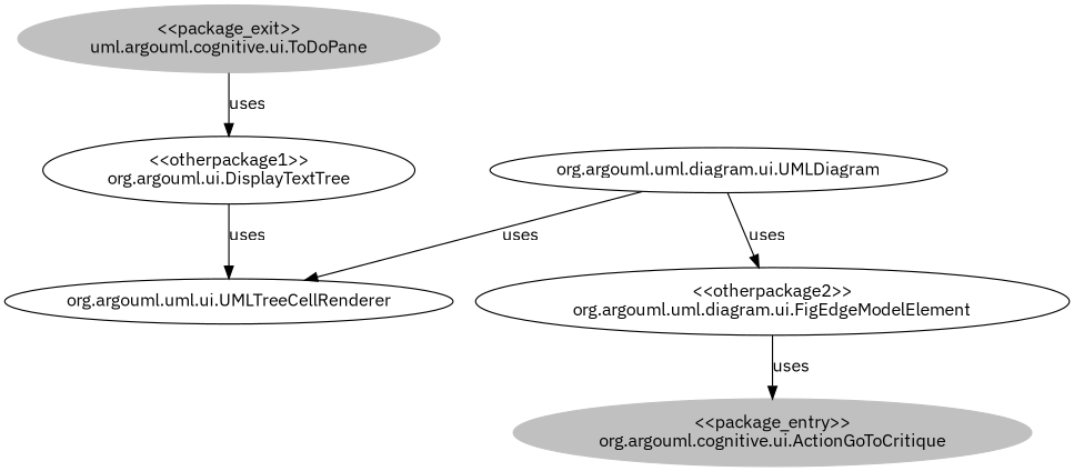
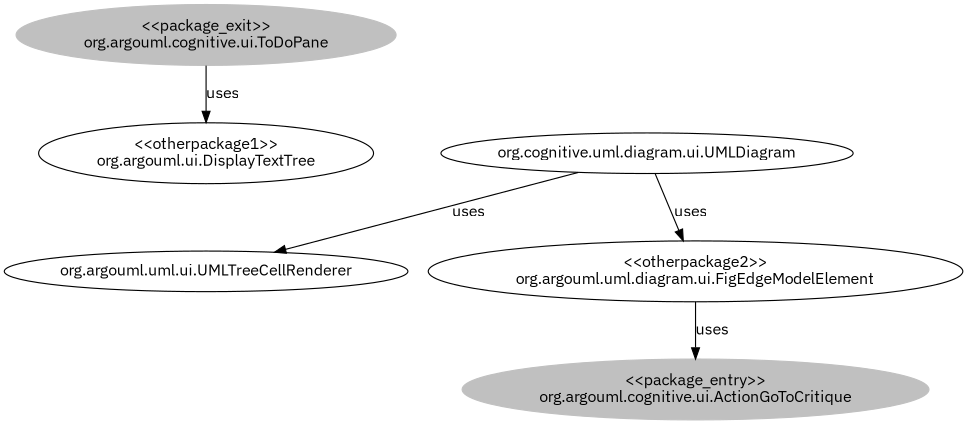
  digraph {
    fontname="IBM Plex Sans"
    node [fontname="IBM Plex Sans"]
    edge [fontname="IBM Plex Sans"]
-   n1 [color=grey label="<<package_exit>>\numl.argouml.cognitive.ui.ToDoPane" style=filled]
+   n1 [color=grey label="<<package_exit>>\norg.argouml.cognitive.ui.ToDoPane" style=filled]
    n2 [label="<<otherpackage1>>\norg.argouml.ui.DisplayTextTree"]
    n3 [label="org.argouml.uml.ui.UMLTreeCellRenderer"]
    n4 [color=grey label="<<package_entry>>\norg.argouml.cognitive.ui.ActionGoToCritique" style=filled]
    n5 [label="<<otherpackage2>>\norg.argouml.uml.diagram.ui.FigEdgeModelElement"]
-   n6 [label="org.argouml.uml.diagram.ui.UMLDiagram"]
+   n6 [label="org.cognitive.uml.diagram.ui.UMLDiagram"]
    n1 -> n2 [label=uses]
-   n2 -> n3 [label=uses]
    n5 -> n4 [label=uses]
    n6 -> n3 [label=uses]
    n6 -> n5 [label=uses]
  }
